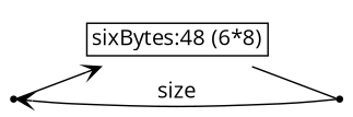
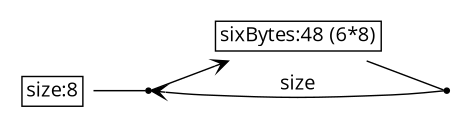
  digraph {
    rankdir=LR
    fontname="Open Sans"
    node [shape=plaintext fontname="Open Sans"]
    edge [arrowhead=none fontname="Open Sans"]
+   n0 [label=<     <TABLE BORDER="0" CELLBORDER="1" CELLSPACING="0">       <TR><TD>size:8</TD></TR>     </TABLE>   >]
    n1 [shape=point]
    n2 [label=<     <TABLE BORDER="0" CELLBORDER="1" CELLSPACING="0">       <TR><TD>sixBytes:48 (6*8)</TD></TR>     </TABLE>   >]
    n3 [shape=point]
+   n0 -> n1
    n1 -> n2 [arrowhead=vee]
    n2 -> n3
    n3 -> n1 [arrowhead=vee label=size]
  }
